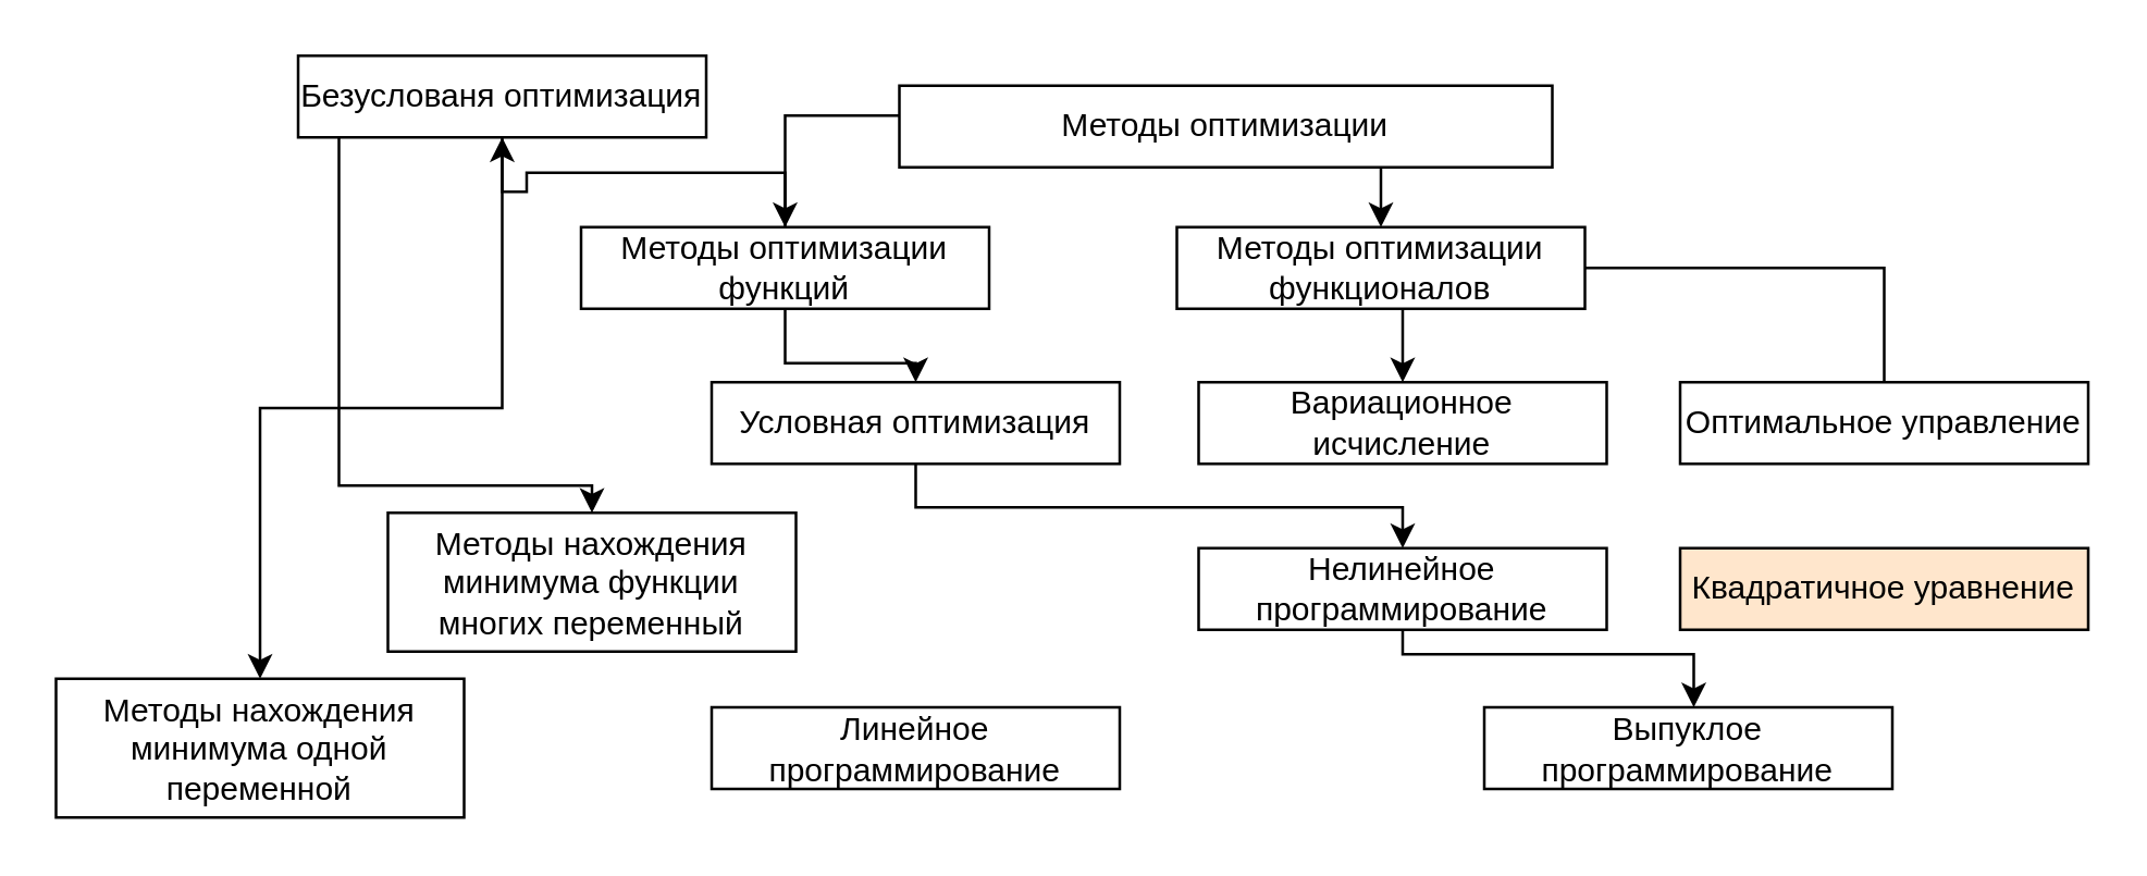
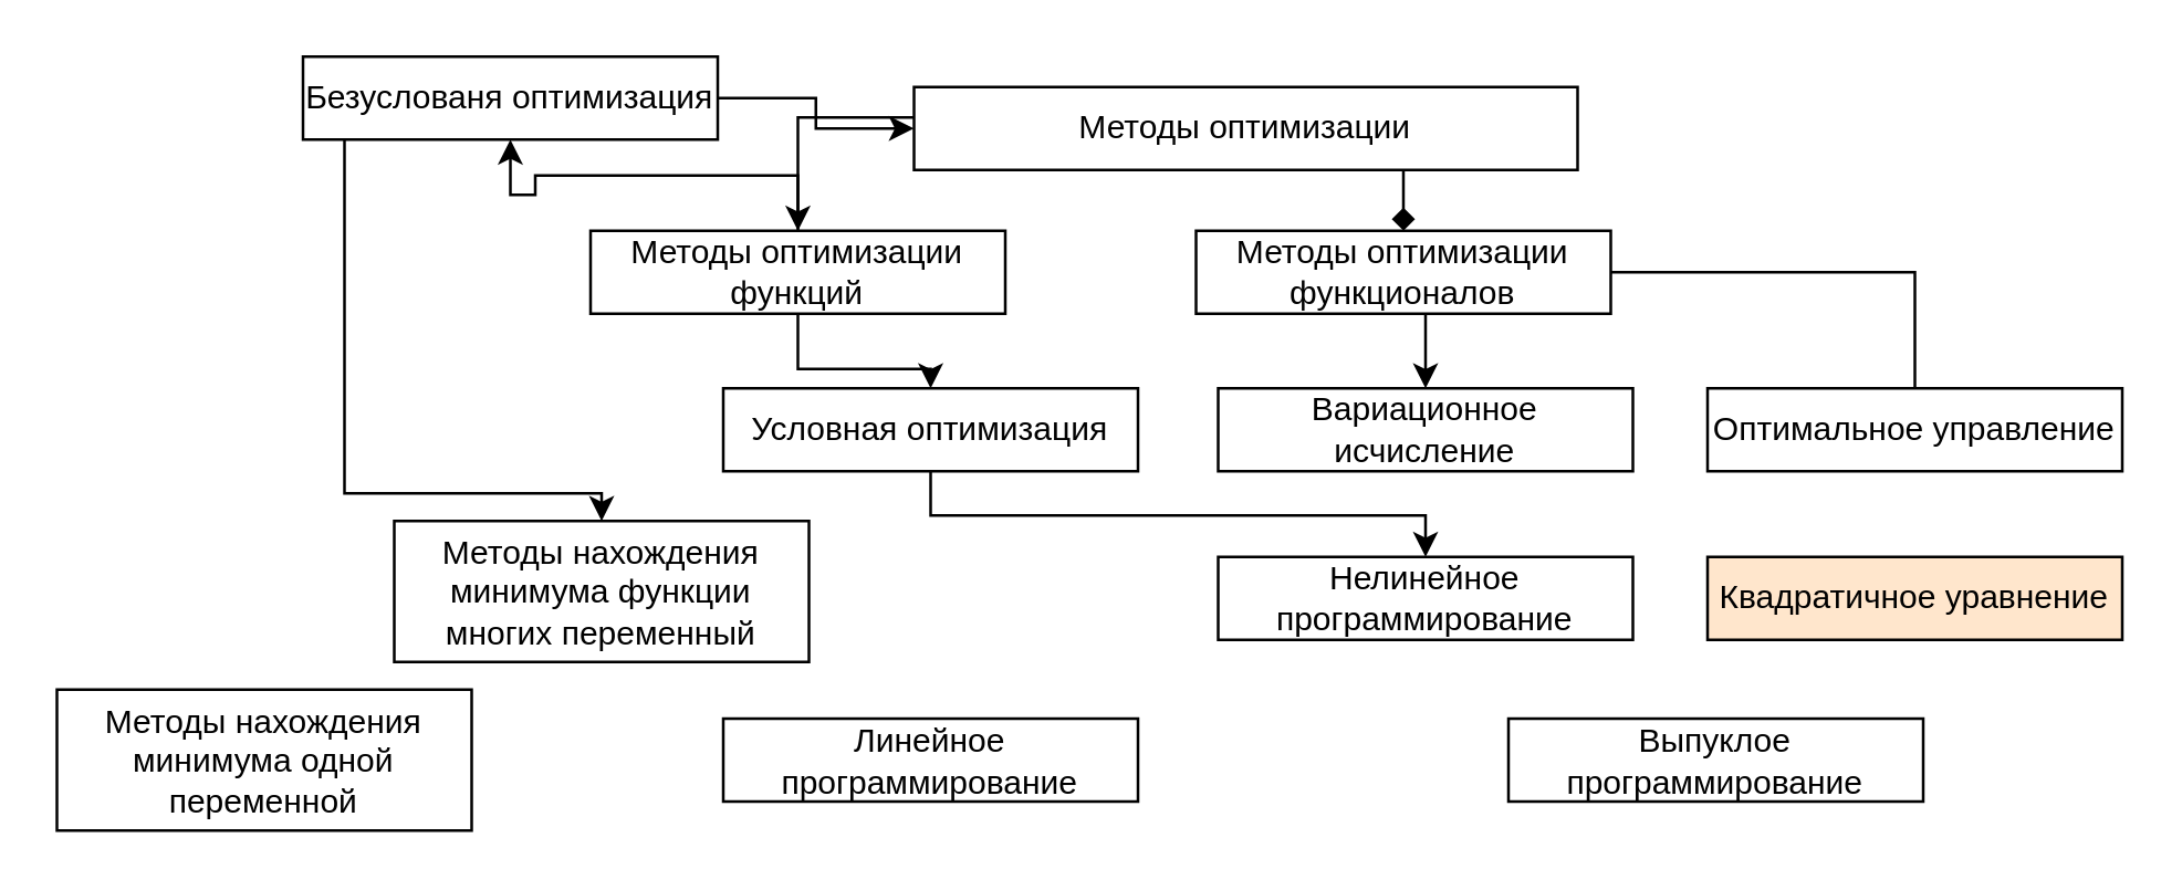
  <mxCell id="0" />
  <mxCell id="1" parent="0" />
- <mxCell id="2" style="edgeStyle=orthogonalEdgeStyle;rounded=0;orthogonalLoop=1;jettySize=auto;html=1;entryX=0.5;entryY=0;entryDx=0;entryDy=0;" edge="1" parent="1" source="4" target="10"><mxGeometry relative="1" as="geometry"><Array as="points"><mxPoint x="507" y="46" /></Array></mxGeometry></mxCell>
+ <mxCell id="2" style="edgeStyle=orthogonalEdgeStyle;rounded=0;orthogonalLoop=1;jettySize=auto;html=1;entryX=0.5;entryY=0;entryDx=0;entryDy=0;endArrow=diamond;" edge="1" parent="1" source="4" target="10"><mxGeometry relative="1" as="geometry"><Array as="points"><mxPoint x="507" y="46" /></Array></mxGeometry></mxCell>
  <mxCell id="3" style="edgeStyle=orthogonalEdgeStyle;rounded=0;orthogonalLoop=1;jettySize=auto;html=1;" edge="1" parent="1" source="4" target="7"><mxGeometry relative="1" as="geometry"><Array as="points"><mxPoint x="288" y="42" /></Array></mxGeometry></mxCell>
  <mxCell id="4" value="Методы оптимизации" style="rounded=0;whiteSpace=wrap;html=1;" vertex="1" parent="1"><mxGeometry x="330" y="31" width="240" height="30" as="geometry" /></mxCell>
  <mxCell id="5" style="edgeStyle=orthogonalEdgeStyle;rounded=0;orthogonalLoop=1;jettySize=auto;html=1;" edge="1" parent="1" source="7" target="13"><mxGeometry relative="1" as="geometry" /></mxCell>
  <mxCell id="6" style="edgeStyle=orthogonalEdgeStyle;rounded=0;orthogonalLoop=1;jettySize=auto;html=1;" edge="1" parent="1" source="7" target="15"><mxGeometry relative="1" as="geometry" /></mxCell>
  <mxCell id="7" value="Методы оптимизации функций" style="rounded=0;whiteSpace=wrap;html=1;" vertex="1" parent="1"><mxGeometry x="213" y="83" width="150" height="30" as="geometry" /></mxCell>
  <mxCell id="8" style="edgeStyle=orthogonalEdgeStyle;rounded=0;orthogonalLoop=1;jettySize=auto;html=1;" edge="1" parent="1" source="10" target="16"><mxGeometry relative="1" as="geometry"><Array as="points"><mxPoint x="515" y="124" /><mxPoint x="515" y="124" /></Array></mxGeometry></mxCell>
  <mxCell id="9" style="edgeStyle=orthogonalEdgeStyle;rounded=0;orthogonalLoop=1;jettySize=auto;html=1;endArrow=none;" edge="1" parent="1" source="10" target="17"><mxGeometry relative="1" as="geometry" /></mxCell>
  <mxCell id="10" value="Методы оптимизации&lt;div&gt;функционалов&lt;/div&gt;" style="rounded=0;whiteSpace=wrap;html=1;" vertex="1" parent="1"><mxGeometry x="432" y="83" width="150" height="30" as="geometry" /></mxCell>
  <mxCell id="11" style="edgeStyle=orthogonalEdgeStyle;rounded=0;orthogonalLoop=1;jettySize=auto;html=1;entryX=0.5;entryY=0;entryDx=0;entryDy=0;" edge="1" parent="1" source="13" target="23"><mxGeometry relative="1" as="geometry"><Array as="points"><mxPoint x="124" y="178" /><mxPoint x="217" y="178" /></Array></mxGeometry></mxCell>
- <mxCell id="12" style="edgeStyle=orthogonalEdgeStyle;rounded=0;orthogonalLoop=1;jettySize=auto;html=1;" edge="1" parent="1" source="13" target="24"><mxGeometry relative="1" as="geometry" /></mxCell>
+ <mxCell id="12" style="edgeStyle=orthogonalEdgeStyle;rounded=0;orthogonalLoop=1;jettySize=auto;html=1;" edge="1" parent="1" source="13" target="4"><mxGeometry relative="1" as="geometry" /></mxCell>
  <mxCell id="13" value="Безуслованя оптимизация" style="rounded=0;whiteSpace=wrap;html=1;" vertex="1" parent="1"><mxGeometry x="109" y="20" width="150" height="30" as="geometry" /></mxCell>
  <mxCell id="14" style="edgeStyle=orthogonalEdgeStyle;rounded=0;orthogonalLoop=1;jettySize=auto;html=1;" edge="1" parent="1" source="15" target="19"><mxGeometry relative="1" as="geometry"><Array as="points"><mxPoint x="336" y="186" /><mxPoint x="515" y="186" /></Array></mxGeometry></mxCell>
  <mxCell id="15" value="Условная оптимизация" style="rounded=0;whiteSpace=wrap;html=1;" vertex="1" parent="1"><mxGeometry x="261" y="140" width="150" height="30" as="geometry" /></mxCell>
  <mxCell id="16" value="Вариационное исчисление" style="rounded=0;whiteSpace=wrap;html=1;" vertex="1" parent="1"><mxGeometry x="440" y="140" width="150" height="30" as="geometry" /></mxCell>
  <mxCell id="17" value="Оптимальное управление" style="rounded=0;whiteSpace=wrap;html=1;" vertex="1" parent="1"><mxGeometry x="617" y="140" width="150" height="30" as="geometry" /></mxCell>
- <mxCell id="18" style="edgeStyle=orthogonalEdgeStyle;rounded=0;orthogonalLoop=1;jettySize=auto;html=1;" edge="1" parent="1" source="19" target="21"><mxGeometry relative="1" as="geometry"><Array as="points"><mxPoint x="515" y="240" /><mxPoint x="622" y="240" /></Array></mxGeometry></mxCell>
  <mxCell id="19" value="Нелинейное программирование" style="rounded=0;whiteSpace=wrap;html=1;" vertex="1" parent="1"><mxGeometry x="440" y="201" width="150" height="30" as="geometry" /></mxCell>
  <mxCell id="20" value="Квадратичное уравнение" style="rounded=0;whiteSpace=wrap;html=1;fillColor=#ffe6cc;" vertex="1" parent="1"><mxGeometry x="617" y="201" width="150" height="30" as="geometry" /></mxCell>
  <mxCell id="21" value="Выпуклое программирование" style="rounded=0;whiteSpace=wrap;html=1;" vertex="1" parent="1"><mxGeometry x="545" y="259.5" width="150" height="30" as="geometry" /></mxCell>
  <mxCell id="22" value="Линейное программирование" style="rounded=0;whiteSpace=wrap;html=1;" vertex="1" parent="1"><mxGeometry x="261" y="259.5" width="150" height="30" as="geometry" /></mxCell>
  <mxCell id="23" value="Методы нахождения минимума функции многих переменный" style="rounded=0;whiteSpace=wrap;html=1;" vertex="1" parent="1"><mxGeometry x="142" y="188" width="150" height="51" as="geometry" /></mxCell>
  <mxCell id="24" value="Методы нахождения минимума одной переменной" style="rounded=0;whiteSpace=wrap;html=1;" vertex="1" parent="1"><mxGeometry x="20" y="249" width="150" height="51" as="geometry" /></mxCell>
